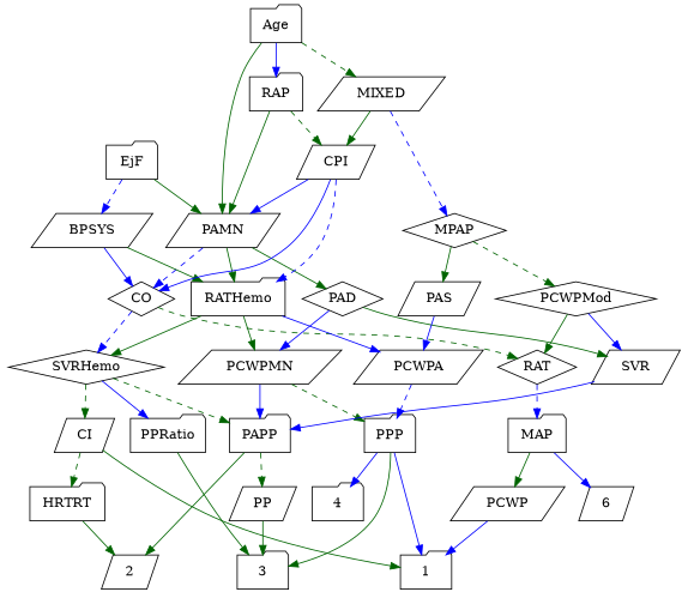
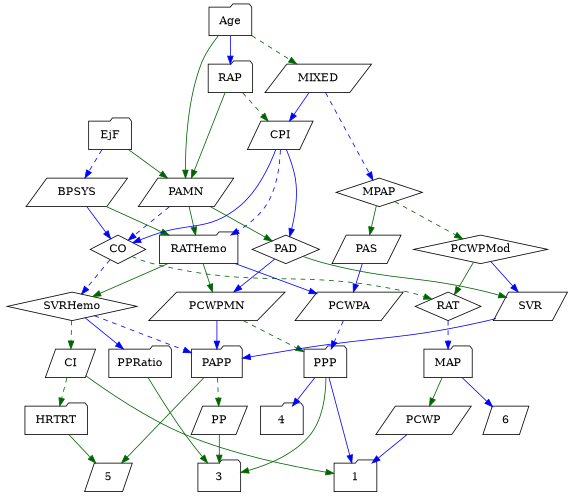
  strict digraph {
    node [shape=parallelogram]
    edge [color=darkgreen style=solid]
    1 [height=0.5 shape=folder width=0.75]
-   2 [height=0.5 width=0.75]
+   2 [height=0.5 width=0.75 label=5]
    3 [height=0.5 shape=folder width=0.75]
    4 [height=0.5 shape=folder width=0.75]
    n5 [height=0.5 label=6 width=0.75]
    Age [height=0.5 shape=folder width=0.75]
    RAP [height=0.5 shape=folder width=0.77632]
    MIXED [height=0.5 width=1.1193]
    PAMN [height=0.5 width=1.011]
    EjF [height=0.5 shape=folder width=0.75]
    BPSYS [height=0.5 width=1.0471]
    CPI [height=0.5 width=0.75]
    MPAP [height=0.5 shape=diamond width=0.97491]
    CO [height=0.5 shape=diamond width=0.75]
    RATHemo [height=0.5 shape=folder width=1.3721]
    PAD [height=0.5 shape=diamond width=0.79437]
    PAS [height=0.5 width=0.75]
    PCWPMod [height=0.5 shape=diamond width=1.4443]
    RAT [height=0.5 shape=diamond width=0.75827]
    SVRHemo [height=0.5 shape=diamond width=1.3902]
    PCWPA [height=0.5 width=1.1555]
    PCWPMN [height=0.5 width=1.3902]
    SVR [height=0.5 width=0.77632]
    PPP [height=0.5 shape=folder width=0.75]
    PAPP [height=0.5 shape=folder width=0.88464]
    MAP [height=0.5 shape=folder width=0.84854]
    PPRatio [height=0.5 shape=folder width=1.1013]
    CI [height=0.5 width=0.75]
    PP [height=0.5 width=0.75]
    PCWP [height=0.5 width=0.97491]
    HRTRT [height=0.5 shape=folder width=1.1013]
    Age -> RAP [color=blue]
    Age -> MIXED [style=dashed]
    Age -> PAMN
    RAP -> PAMN
    RAP -> CPI [style=dashed]
-   MIXED -> CPI
+   MIXED -> CPI [color=blue]
    MIXED -> MPAP [color=blue style=dashed]
    PAMN -> CO [color=blue style=dashed]
    PAMN -> RATHemo
    PAMN -> PAD
    EjF -> PAMN
    EjF -> BPSYS [color=blue style=dashed]
    BPSYS -> CO [color=blue]
    BPSYS -> RATHemo
    CPI -> CO [color=blue]
    CPI -> RATHemo [color=blue style=dashed]
-   CPI -> PAMN [color=blue]
+   CPI -> PAD [color=blue]
    MPAP -> PAS
    MPAP -> PCWPMod [style=dashed]
    CO -> RAT [style=dashed]
    CO -> SVRHemo [color=blue style=dashed]
    RATHemo -> SVRHemo
    RATHemo -> PCWPA [color=blue]
    RATHemo -> PCWPMN
    PAD -> PCWPMN [color=blue]
    PAD -> SVR
    PAS -> PCWPA [color=blue]
    PCWPMod -> RAT
    PCWPMod -> SVR [color=blue]
    RAT -> MAP [color=blue style=dashed]
-   SVRHemo -> PAPP [style=dashed]
+   SVRHemo -> PAPP [color=blue style=dashed]
    SVRHemo -> PPRatio [color=blue]
    SVRHemo -> CI [style=dashed]
    PCWPA -> PPP [color=blue style=dashed]
    PCWPMN -> PPP [style=dashed]
    PCWPMN -> PAPP [color=blue]
    SVR -> PAPP [color=blue]
    PPP -> 1 [color=blue]
    PPP -> 3
    PPP -> 4 [color=blue]
    PAPP -> 2
    PAPP -> PP [style=dashed]
    MAP -> n5 [color=blue]
    MAP -> PCWP
    PPRatio -> 3
    CI -> 1
    CI -> HRTRT [style=dashed]
    PP -> 3
    PCWP -> 1 [color=blue]
    HRTRT -> 2
  }
